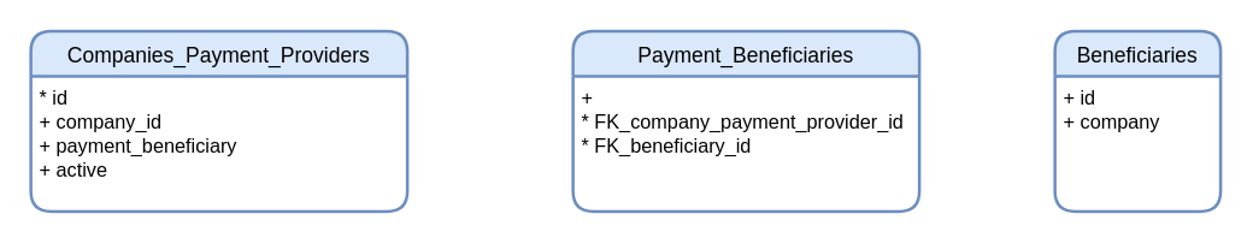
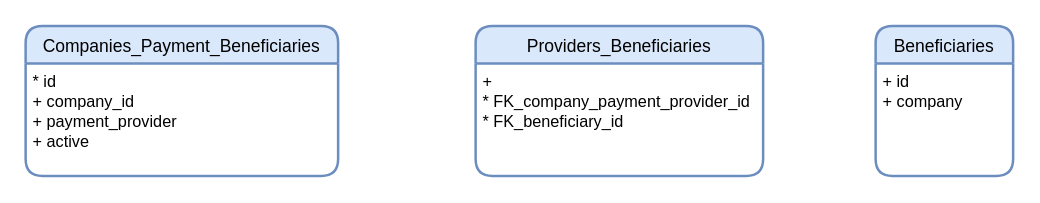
  <mxCell id="0" />
  <mxCell id="1" parent="0" />
- <mxCell id="2" value="Companies_Payment_Providers" style="swimlane;childLayout=stackLayout;horizontal=1;startSize=30;horizontalStack=0;rounded=1;fontSize=14;fontStyle=0;strokeWidth=2;resizeParent=0;resizeLast=1;shadow=0;dashed=0;align=center;fillColor=#dae8fc;strokeColor=#6c8ebf;" vertex="1" parent="1"><mxGeometry y="20" width="250" height="120" as="geometry" x="20" /></mxCell>
- <mxCell id="3" value="* id&#10;+ company_id&#10;+ payment_beneficiary&#10;+ active&#10;" style="align=left;strokeColor=none;fillColor=none;spacingLeft=4;fontSize=13;verticalAlign=top;resizable=0;rotatable=0;part=1;" vertex="1" parent="2"><mxGeometry y="30" width="250" height="90" as="geometry" /></mxCell>
+ <mxCell id="2" value="Companies_Payment_Beneficiaries" style="swimlane;childLayout=stackLayout;horizontal=1;startSize=30;horizontalStack=0;rounded=1;fontSize=14;fontStyle=0;strokeWidth=2;resizeParent=0;resizeLast=1;shadow=0;dashed=0;align=center;fillColor=#dae8fc;strokeColor=#6c8ebf;" vertex="1" parent="1"><mxGeometry y="20" width="250" height="120" as="geometry" x="20" /></mxCell>
+ <mxCell id="3" value="* id&#10;+ company_id&#10;+ payment_provider&#10;+ active&#10;" style="align=left;strokeColor=none;fillColor=none;spacingLeft=4;fontSize=13;verticalAlign=top;resizable=0;rotatable=0;part=1;" vertex="1" parent="2"><mxGeometry y="30" width="250" height="90" as="geometry" /></mxCell>
  <mxCell id="4" value="Beneficiaries" style="swimlane;childLayout=stackLayout;horizontal=1;startSize=30;horizontalStack=0;rounded=1;fontSize=14;fontStyle=0;strokeWidth=2;resizeParent=0;resizeLast=1;shadow=0;dashed=0;align=center;fillColor=#dae8fc;strokeColor=#6c8ebf;" vertex="1" parent="1"><mxGeometry x="700" y="20" width="110" height="120" as="geometry" /></mxCell>
  <mxCell id="5" value="+ id&#10;+ company&#10;" style="align=left;strokeColor=none;fillColor=none;spacingLeft=4;fontSize=13;verticalAlign=top;resizable=0;rotatable=0;part=1;" vertex="1" parent="4"><mxGeometry y="30" width="110" height="90" as="geometry" /></mxCell>
- <mxCell id="6" value="Payment_Beneficiaries" style="swimlane;childLayout=stackLayout;horizontal=1;startSize=30;horizontalStack=0;rounded=1;fontSize=14;fontStyle=0;strokeWidth=2;resizeParent=0;resizeLast=1;shadow=0;dashed=0;align=center;fillColor=#dae8fc;strokeColor=#6c8ebf;" vertex="1" parent="1"><mxGeometry x="380" y="20" width="230" height="120" as="geometry" /></mxCell>
+ <mxCell id="6" value="Providers_Beneficiaries" style="swimlane;childLayout=stackLayout;horizontal=1;startSize=30;horizontalStack=0;rounded=1;fontSize=14;fontStyle=0;strokeWidth=2;resizeParent=0;resizeLast=1;shadow=0;dashed=0;align=center;fillColor=#dae8fc;strokeColor=#6c8ebf;" vertex="1" parent="1"><mxGeometry x="380" y="20" width="230" height="120" as="geometry" /></mxCell>
  <mxCell id="7" value="+&#10;* FK_company_payment_provider_id&#10;* FK_beneficiary_id&#10;" style="align=left;strokeColor=none;fillColor=none;spacingLeft=4;fontSize=13;verticalAlign=top;resizable=0;rotatable=0;part=1;" vertex="1" parent="6"><mxGeometry y="30" width="230" height="90" as="geometry" /></mxCell>
